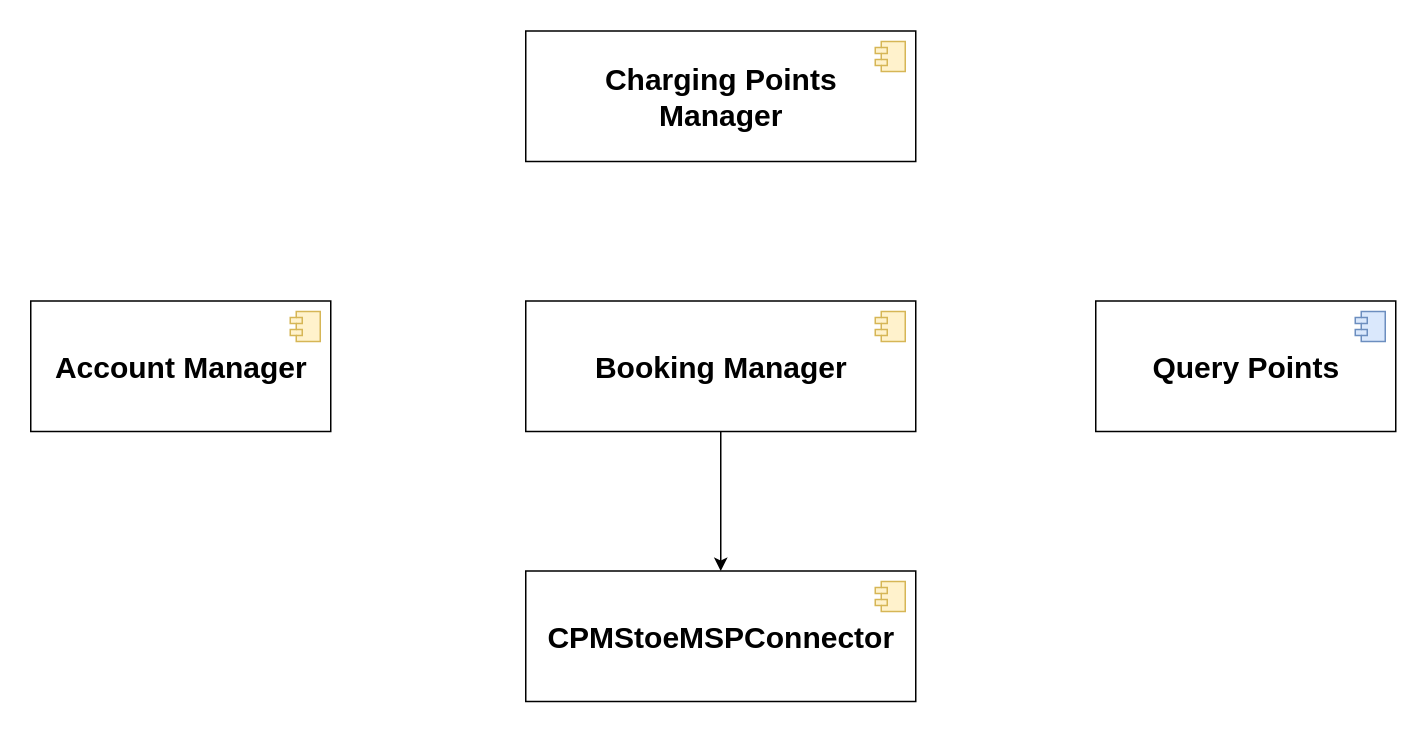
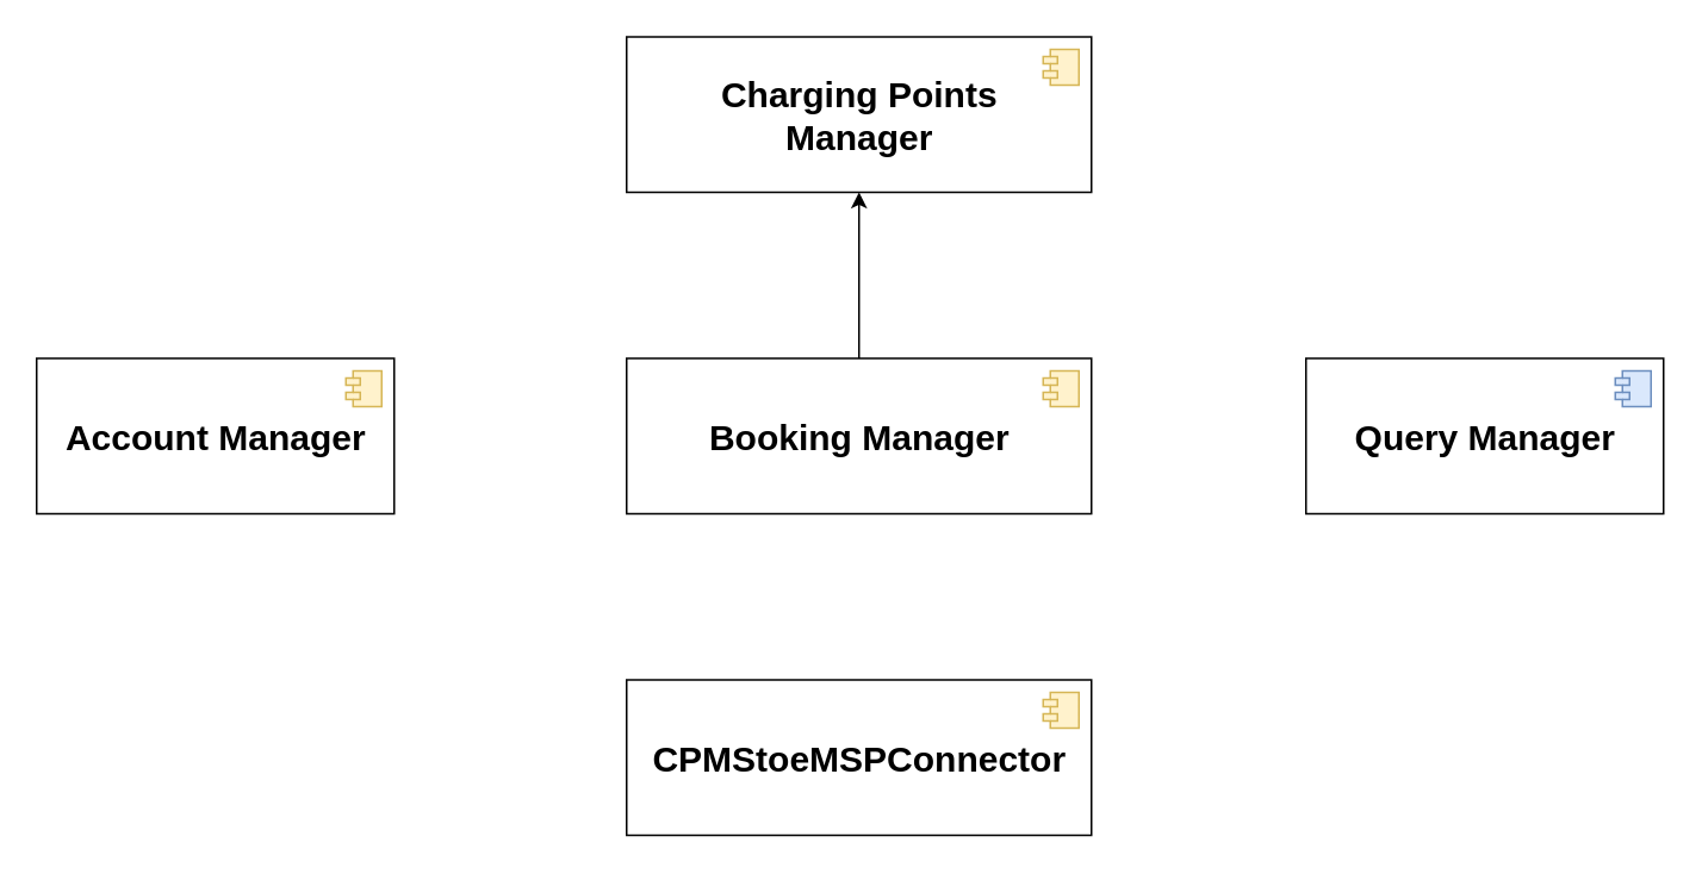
  <mxCell id="0" />
  <mxCell id="1" parent="0" />
  <mxCell id="2" value="&lt;b style=&quot;font-size: 20px&quot;&gt;Account Manager&lt;/b&gt;" style="html=1;dropTarget=0;fontSize=20;sketch=0;" parent="1" vertex="1"><mxGeometry x="20" y="200" width="200" height="87" as="geometry" /></mxCell>
  <mxCell id="3" value="" style="shape=module;jettyWidth=8;jettyHeight=4;fontSize=20;fillColor=#fff2cc;strokeColor=#d6b656;" parent="2" vertex="1"><mxGeometry x="1" width="20" height="20" relative="1" as="geometry"><mxPoint x="-27" y="7" as="offset" /></mxGeometry></mxCell>
- <mxCell id="4" value="&lt;b style=&quot;font-size: 20px&quot;&gt;Query Points&lt;/b&gt;" style="html=1;dropTarget=0;fontSize=20;fontStyle=0;" parent="1" vertex="1"><mxGeometry x="730" y="200" width="200" height="87" as="geometry" /></mxCell>
+ <mxCell id="4" value="&lt;b style=&quot;font-size: 20px&quot;&gt;Query Manager&lt;/b&gt;" style="html=1;dropTarget=0;fontSize=20;fontStyle=0;" parent="1" vertex="1"><mxGeometry x="730" y="200" width="200" height="87" as="geometry" /></mxCell>
  <mxCell id="5" value="" style="shape=module;jettyWidth=8;jettyHeight=4;fontSize=20;fillColor=#dae8fc;strokeColor=#6c8ebf;" parent="4" vertex="1"><mxGeometry x="1" width="20" height="20" relative="1" as="geometry"><mxPoint x="-27" y="7" as="offset" /></mxGeometry></mxCell>
  <mxCell id="6" value="&lt;b&gt;Booking Manager&lt;br&gt;&lt;/b&gt;" style="html=1;dropTarget=0;fontSize=20;sketch=0;" parent="1" vertex="1"><mxGeometry x="350" y="200" width="260" height="87" as="geometry" /></mxCell>
  <mxCell id="7" value="" style="shape=module;jettyWidth=8;jettyHeight=4;fontSize=20;fillColor=#fff2cc;strokeColor=#d6b656;" parent="6" vertex="1"><mxGeometry x="1" width="20" height="20" relative="1" as="geometry"><mxPoint x="-27" y="7" as="offset" /></mxGeometry></mxCell>
  <mxCell id="8" value="&lt;b&gt;CPMStoeMSPConnector&lt;/b&gt;" style="html=1;dropTarget=0;fontSize=20;sketch=0;" parent="1" vertex="1"><mxGeometry x="350" y="380" width="260" height="87" as="geometry" /></mxCell>
  <mxCell id="9" value="" style="shape=module;jettyWidth=8;jettyHeight=4;fontSize=20;fillColor=#fff2cc;strokeColor=#d6b656;" parent="8" vertex="1"><mxGeometry x="1" width="20" height="20" relative="1" as="geometry"><mxPoint x="-27" y="7" as="offset" /></mxGeometry></mxCell>
- <mxCell id="10" value="" style="endArrow=classic;html=1;exitX=0.5;exitY=1;exitDx=0;exitDy=0;" parent="1" source="6" target="8" edge="1"><mxGeometry width="50" height="50" relative="1" as="geometry"><mxPoint x="420" y="400" as="sourcePoint" /><mxPoint x="470" y="350" as="targetPoint" /></mxGeometry></mxCell>
  <mxCell id="11" value="&lt;b&gt;Charging Points&lt;br&gt;Manager&lt;br&gt;&lt;/b&gt;" style="html=1;dropTarget=0;fontSize=20;sketch=0;" parent="1" vertex="1"><mxGeometry x="350" y="20" width="260" height="87" as="geometry" /></mxCell>
  <mxCell id="12" value="" style="shape=module;jettyWidth=8;jettyHeight=4;fontSize=20;fillColor=#fff2cc;strokeColor=#d6b656;" parent="11" vertex="1"><mxGeometry x="1" width="20" height="20" relative="1" as="geometry"><mxPoint x="-27" y="7" as="offset" /></mxGeometry></mxCell>
+ <mxCell id="13" value="" style="endArrow=classic;html=1;exitX=0.5;exitY=0;exitDx=0;exitDy=0;entryX=0.5;entryY=1;entryDx=0;entryDy=0;" parent="1" source="6" target="11" edge="1"><mxGeometry width="50" height="50" relative="1" as="geometry"><mxPoint x="490" y="297" as="sourcePoint" /><mxPoint x="490" y="390" as="targetPoint" /></mxGeometry></mxCell>
